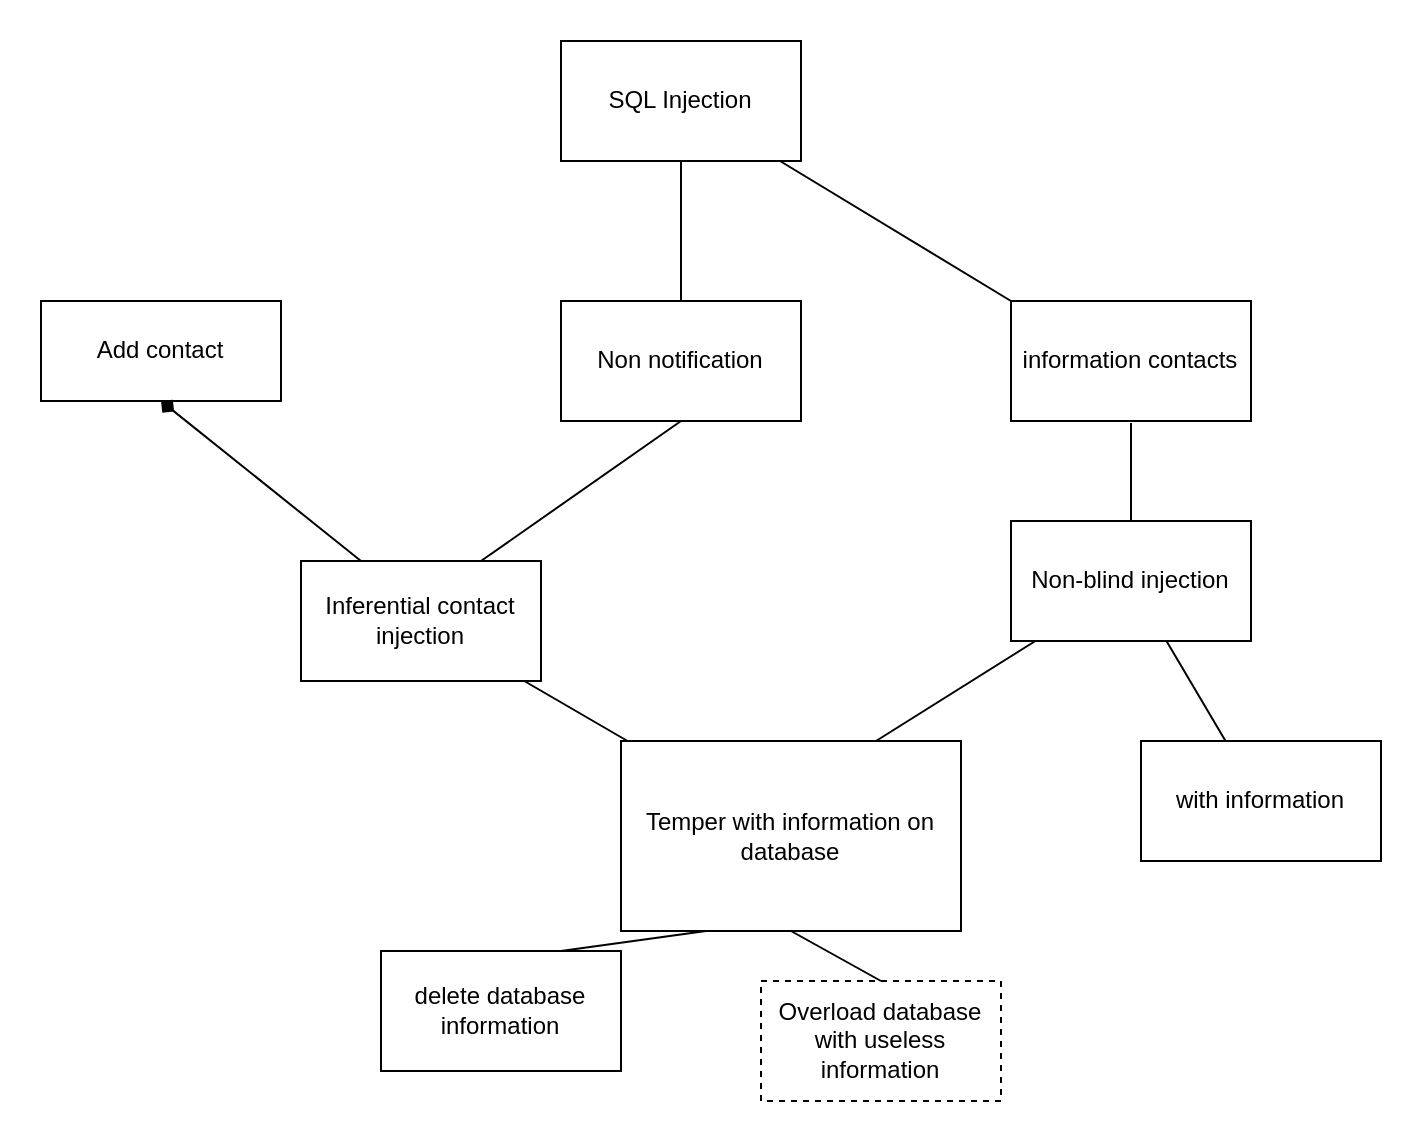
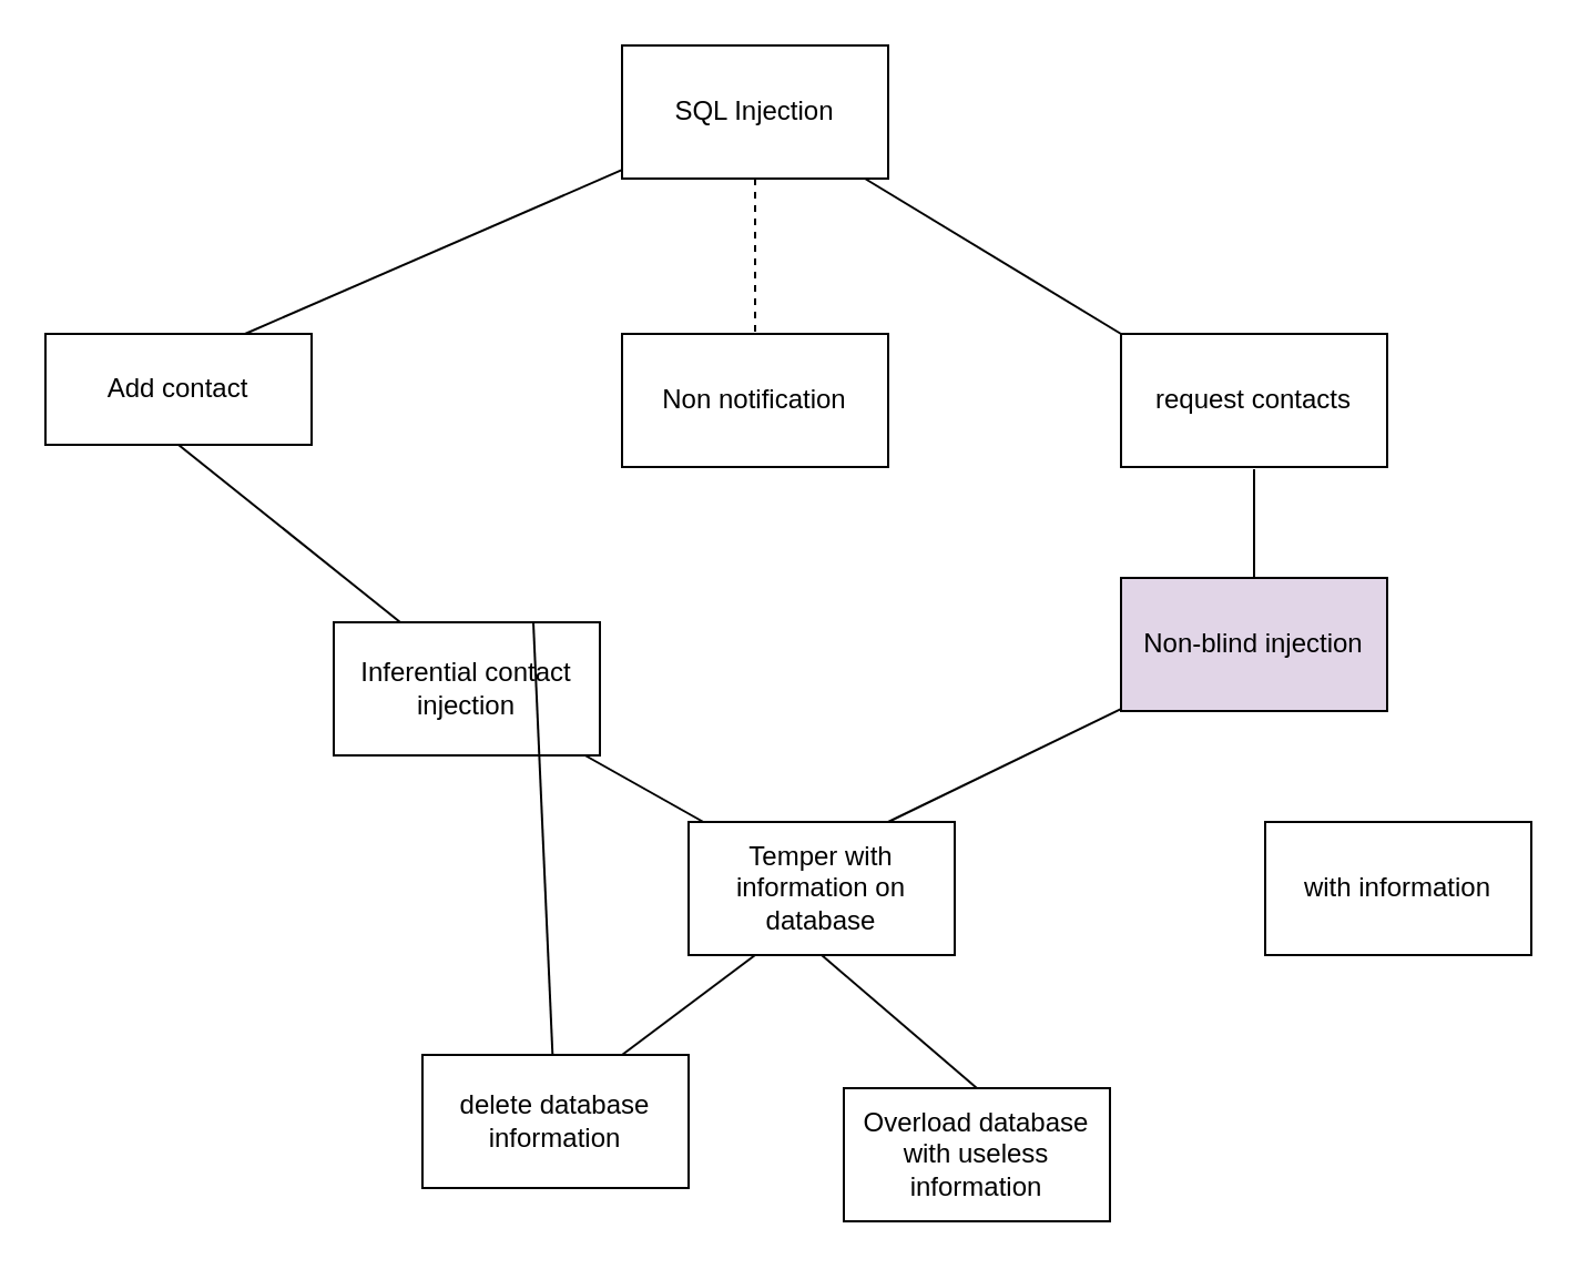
  <mxCell id="0" />
  <mxCell id="1" parent="0" />
- <mxCell id="3" value="" style="edgeStyle=none;rounded=0;orthogonalLoop=1;jettySize=auto;html=1;endArrow=none;endFill=0;entryX=0.5;entryY=0;entryDx=0;entryDy=0;" parent="1" source="5" target="15" edge="1"><mxGeometry relative="1" as="geometry" /></mxCell>
+ <mxCell id="2" value="" style="edgeStyle=none;rounded=0;orthogonalLoop=1;jettySize=auto;html=1;endArrow=none;endFill=0;entryX=0.75;entryY=0;entryDx=0;entryDy=0;" parent="1" source="5" target="14" edge="1"><mxGeometry relative="1" as="geometry" /></mxCell>
+ <mxCell id="3" value="" style="edgeStyle=none;rounded=0;orthogonalLoop=1;jettySize=auto;html=1;endArrow=none;endFill=0;entryX=0.5;entryY=0;entryDx=0;entryDy=0;dashed=1;" parent="1" source="5" target="15" edge="1"><mxGeometry relative="1" as="geometry" /></mxCell>
  <mxCell id="4" value="" style="edgeStyle=none;rounded=0;orthogonalLoop=1;jettySize=auto;html=1;endArrow=none;endFill=0;entryX=0;entryY=0;entryDx=0;entryDy=0;" parent="1" source="5" target="13" edge="1"><mxGeometry relative="1" as="geometry" /></mxCell>
  <mxCell id="5" value="SQL Injection" style="rounded=0;whiteSpace=wrap;html=1;" parent="1" vertex="1"><mxGeometry x="280" y="20" width="120" height="60" as="geometry" /></mxCell>
  <mxCell id="6" value="" style="edgeStyle=none;rounded=0;orthogonalLoop=1;jettySize=auto;html=1;endArrow=none;endFill=0;" parent="1" source="7" target="12" edge="1"><mxGeometry relative="1" as="geometry" /></mxCell>
  <mxCell id="7" value="Inferential contact injection" style="rounded=0;whiteSpace=wrap;html=1;" parent="1" vertex="1"><mxGeometry x="150" y="280" width="120" height="60" as="geometry" /></mxCell>
  <mxCell id="8" value="" style="edgeStyle=none;rounded=0;orthogonalLoop=1;jettySize=auto;html=1;endArrow=none;endFill=0;entryX=0.75;entryY=0;entryDx=0;entryDy=0;" parent="1" source="10" target="12" edge="1"><mxGeometry relative="1" as="geometry"><mxPoint x="517.727" y="370" as="targetPoint" /></mxGeometry></mxCell>
- <mxCell id="9" value="" style="edgeStyle=none;rounded=0;orthogonalLoop=1;jettySize=auto;html=1;endArrow=none;endFill=0;" parent="1" source="10" target="11" edge="1"><mxGeometry relative="1" as="geometry" /></mxCell>
- <mxCell id="10" value="Non-blind injection" style="rounded=0;whiteSpace=wrap;html=1;" parent="1" vertex="1"><mxGeometry x="505" y="260" width="120" height="60" as="geometry" /></mxCell>
+ <mxCell id="10" value="Non-blind injection" style="rounded=0;whiteSpace=wrap;html=1;fillColor=#e1d5e7;" parent="1" vertex="1"><mxGeometry x="505" y="260" width="120" height="60" as="geometry" /></mxCell>
  <mxCell id="11" value="with information" style="rounded=0;whiteSpace=wrap;html=1;" parent="1" vertex="1"><mxGeometry x="570" y="370" width="120" height="60" as="geometry" /></mxCell>
- <mxCell id="12" value="Temper with information on database" style="rounded=0;whiteSpace=wrap;html=1;" parent="1" vertex="1"><mxGeometry x="310" y="370" width="170" height="95" as="geometry" /></mxCell>
- <mxCell id="13" value="information contacts" style="rounded=0;whiteSpace=wrap;html=1;" vertex="1" parent="1"><mxGeometry x="505" y="150" width="120" height="60" as="geometry" /></mxCell>
+ <mxCell id="12" value="Temper with information on database" style="rounded=0;whiteSpace=wrap;html=1;" parent="1" vertex="1"><mxGeometry x="310" y="370" width="120" height="60" as="geometry" /></mxCell>
+ <mxCell id="13" value="request contacts" style="rounded=0;whiteSpace=wrap;html=1;" vertex="1" parent="1"><mxGeometry x="505" y="150" width="120" height="60" as="geometry" /></mxCell>
  <mxCell id="14" value="Add contact" style="rounded=0;whiteSpace=wrap;html=1;" vertex="1" parent="1"><mxGeometry x="20" y="150" width="120" height="50" as="geometry" /></mxCell>
  <mxCell id="15" value="Non notification" style="rounded=0;whiteSpace=wrap;html=1;" vertex="1" parent="1"><mxGeometry x="280" y="150" width="120" height="60" as="geometry" /></mxCell>
  <mxCell id="16" value="" style="endArrow=none;html=1;entryX=0.5;entryY=1;entryDx=0;entryDy=0;exitX=0.5;exitY=0;exitDx=0;exitDy=0;" edge="1" parent="1" source="10"><mxGeometry width="50" height="50" relative="1" as="geometry"><mxPoint x="565" y="250" as="sourcePoint" /><mxPoint x="565" y="211" as="targetPoint" /></mxGeometry></mxCell>
- <mxCell id="17" value="" style="endArrow=none;html=1;entryX=0.5;entryY=1;entryDx=0;entryDy=0;exitX=0.75;exitY=0;exitDx=0;exitDy=0;" edge="1" parent="1" source="7" target="15"><mxGeometry width="50" height="50" relative="1" as="geometry"><mxPoint x="490" y="430" as="sourcePoint" /><mxPoint x="540" y="380" as="targetPoint" /></mxGeometry></mxCell>
- <mxCell id="18" value="" style="endArrow=diamond;html=1;entryX=0.5;entryY=1;entryDx=0;entryDy=0;exitX=0.25;exitY=0;exitDx=0;exitDy=0;" edge="1" parent="1" source="7" target="14"><mxGeometry width="50" height="50" relative="1" as="geometry"><mxPoint x="490" y="430" as="sourcePoint" /><mxPoint x="540" y="380" as="targetPoint" /></mxGeometry></mxCell>
+ <mxCell id="17" value="" style="endArrow=none;html=1;exitX=0.75;exitY=0;exitDx=0;exitDy=0;" edge="1" parent="1" source="7" target="19"><mxGeometry width="50" height="50" relative="1" as="geometry"><mxPoint x="490" y="430" as="sourcePoint" /><mxPoint x="540" y="380" as="targetPoint" /></mxGeometry></mxCell>
+ <mxCell id="18" value="" style="endArrow=none;html=1;entryX=0.5;entryY=1;entryDx=0;entryDy=0;exitX=0.25;exitY=0;exitDx=0;exitDy=0;" edge="1" parent="1" source="7" target="14"><mxGeometry width="50" height="50" relative="1" as="geometry"><mxPoint x="490" y="430" as="sourcePoint" /><mxPoint x="540" y="380" as="targetPoint" /></mxGeometry></mxCell>
  <mxCell id="19" value="delete database information" style="rounded=0;whiteSpace=wrap;html=1;" vertex="1" parent="1"><mxGeometry x="190" y="475" width="120" height="60" as="geometry" /></mxCell>
  <mxCell id="20" value="" style="endArrow=none;html=1;exitX=0.75;exitY=0;exitDx=0;exitDy=0;entryX=0.25;entryY=1;entryDx=0;entryDy=0;" edge="1" parent="1" source="19" target="12"><mxGeometry width="50" height="50" relative="1" as="geometry"><mxPoint x="490" y="430" as="sourcePoint" /><mxPoint x="540" y="380" as="targetPoint" /></mxGeometry></mxCell>
- <mxCell id="21" value="Overload database with useless information" style="rounded=0;whiteSpace=wrap;html=1;dashed=1;" vertex="1" parent="1"><mxGeometry x="380" y="490" width="120" height="60" as="geometry" /></mxCell>
+ <mxCell id="21" value="Overload database with useless information" style="rounded=0;whiteSpace=wrap;html=1;" vertex="1" parent="1"><mxGeometry x="380" y="490" width="120" height="60" as="geometry" /></mxCell>
  <mxCell id="22" value="" style="endArrow=none;html=1;exitX=0.5;exitY=0;exitDx=0;exitDy=0;entryX=0.5;entryY=1;entryDx=0;entryDy=0;" edge="1" parent="1" source="21" target="12"><mxGeometry width="50" height="50" relative="1" as="geometry"><mxPoint x="490" y="430" as="sourcePoint" /><mxPoint x="540" y="380" as="targetPoint" /></mxGeometry></mxCell>
